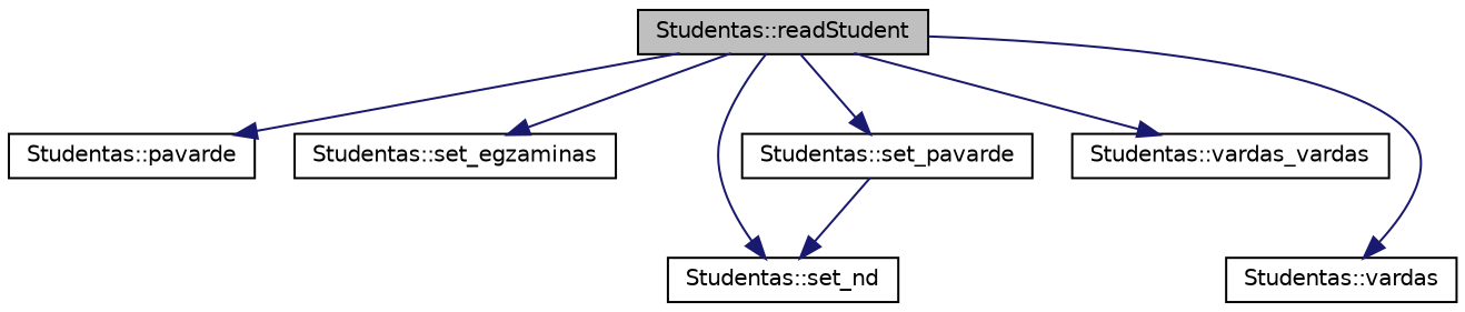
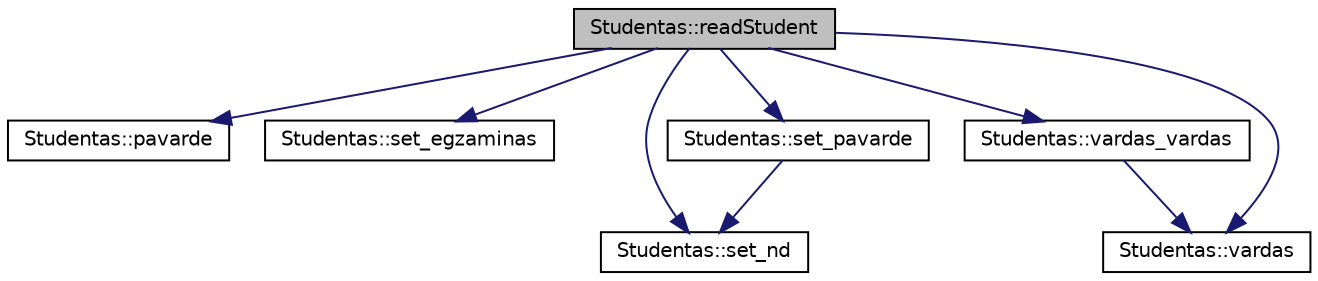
  digraph {
    rankdir=TB
    node [color=black fillcolor=white fontname=Helvetica fontsize=10 shape=record style=filled]
    edge [color=midnightblue fontname=Helvetica fontsize=10 labelfontname=Helvetica labelfontsize=10 style=solid]
    n1 [fillcolor=grey75 fontcolor=black height=0.2 label="Studentas::readStudent" width=0.4]
    n2 [height=0.2 label="Studentas::pavarde" width=0.4]
    n3 [height=0.2 label="Studentas::set_egzaminas" width=0.4]
    n4 [height=0.2 label="Studentas::set_nd" width=0.4]
    n5 [height=0.2 label="Studentas::set_pavarde" width=0.4]
    n6 [height=0.2 label="Studentas::vardas_vardas" width=0.4]
    n7 [height=0.2 label="Studentas::vardas" width=0.4]
    n1 -> n2
    n1 -> n3
    n1 -> n4
    n1 -> n5
    n1 -> n6
    n1 -> n7
    n5 -> n4
+   n6 -> n7
  }
